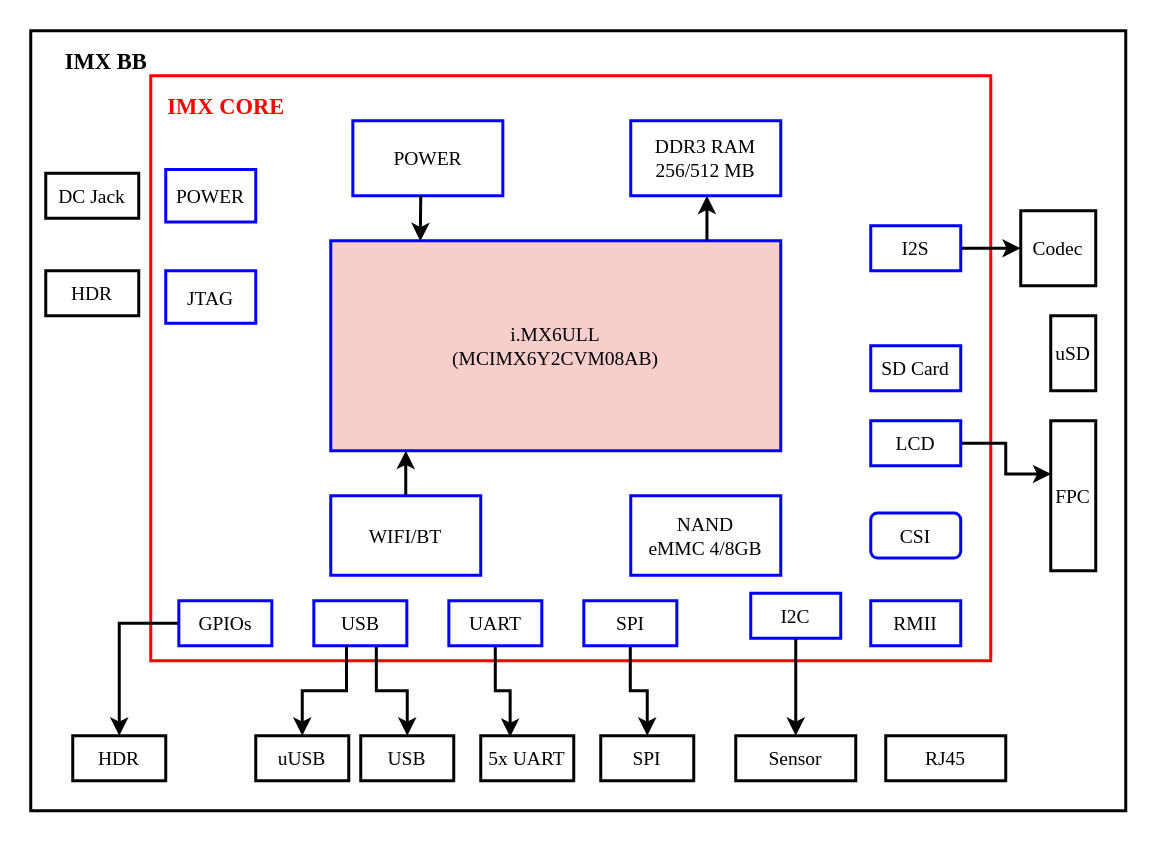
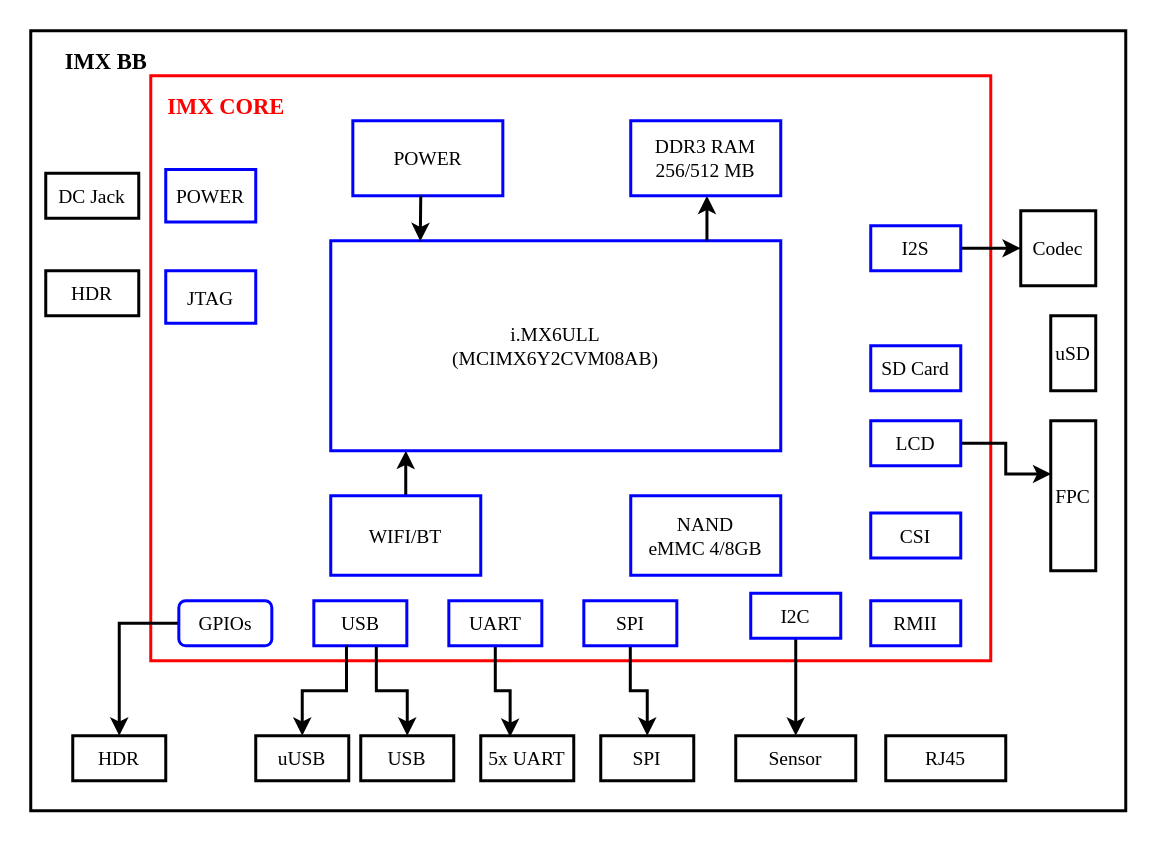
  <mxCell id="0" />
  <mxCell id="1" parent="0" />
  <mxCell id="2" value="" style="rounded=0;whiteSpace=wrap;html=1;gradientColor=none;fillColor=none;strokeWidth=2;strokeColor=#000000;fontFamily=Verdana;fontSize=13;" parent="1" vertex="1"><mxGeometry x="20" y="20" width="730" height="520" as="geometry" /></mxCell>
  <mxCell id="3" value="" style="rounded=0;whiteSpace=wrap;html=1;gradientColor=none;fillColor=none;strokeWidth=2;strokeColor=#FF0000;fontFamily=Verdana;fontSize=13;" parent="1" vertex="1"><mxGeometry x="100" y="50" width="560" height="390" as="geometry" /></mxCell>
- <mxCell id="4" value="i.MX6ULL&lt;br style=&quot;font-size: 13px;&quot;&gt;(MCIMX6Y2CVM08AB)" style="rounded=0;whiteSpace=wrap;html=1;fontFamily=Verdana;fontSize=13;strokeWidth=2;strokeColor=#0000FF;fillColor=#f8cecc;" parent="1" vertex="1"><mxGeometry x="220" y="160" width="300" height="140" as="geometry" /></mxCell>
+ <mxCell id="4" value="i.MX6ULL&lt;br style=&quot;font-size: 13px;&quot;&gt;(MCIMX6Y2CVM08AB)" style="rounded=0;whiteSpace=wrap;html=1;fontFamily=Verdana;fontSize=13;strokeWidth=2;strokeColor=#0000FF;" parent="1" vertex="1"><mxGeometry x="220" y="160" width="300" height="140" as="geometry" /></mxCell>
  <mxCell id="5" value="POWER" style="rounded=0;whiteSpace=wrap;html=1;fontFamily=Verdana;fontSize=13;strokeWidth=2;strokeColor=#0000FF;" parent="1" vertex="1"><mxGeometry x="234.72" y="80" width="100" height="50" as="geometry" /></mxCell>
  <mxCell id="6" style="edgeStyle=orthogonalEdgeStyle;rounded=0;orthogonalLoop=1;jettySize=auto;html=1;strokeWidth=2;exitX=0.836;exitY=-0.001;exitDx=0;exitDy=0;exitPerimeter=0;fontFamily=Verdana;fontSize=13;" parent="1" source="4" target="7" edge="1"><mxGeometry relative="1" as="geometry"><Array as="points"><mxPoint x="470" y="150" /></Array></mxGeometry></mxCell>
  <mxCell id="7" value="DDR3 RAM&lt;br style=&quot;font-size: 13px;&quot;&gt;256/512 MB" style="rounded=0;whiteSpace=wrap;html=1;fontFamily=Verdana;fontSize=13;strokeWidth=2;strokeColor=#0000FF;" parent="1" vertex="1"><mxGeometry x="420" y="80" width="100" height="50" as="geometry" /></mxCell>
  <mxCell id="8" value="NAND&lt;br style=&quot;font-size: 13px;&quot;&gt;eMMC 4/8GB" style="rounded=0;whiteSpace=wrap;html=1;fontFamily=Verdana;fontSize=13;strokeWidth=2;strokeColor=#0000FF;" parent="1" vertex="1"><mxGeometry x="420" y="330" width="100" height="53" as="geometry" /></mxCell>
  <mxCell id="9" style="edgeStyle=orthogonalEdgeStyle;rounded=0;orthogonalLoop=1;jettySize=auto;html=1;entryX=0.167;entryY=1;entryDx=0;entryDy=0;entryPerimeter=0;strokeWidth=2;fontFamily=Verdana;fontSize=13;" parent="1" source="10" target="4" edge="1"><mxGeometry relative="1" as="geometry" /></mxCell>
  <mxCell id="10" value="WIFI/BT" style="rounded=0;whiteSpace=wrap;html=1;fontFamily=Verdana;fontSize=13;strokeWidth=2;strokeColor=#0000FF;" parent="1" vertex="1"><mxGeometry x="220" y="330" width="100" height="53" as="geometry" /></mxCell>
  <mxCell id="11" value="" style="endArrow=classic;html=1;strokeWidth=2;exitX=0.199;exitY=0.002;exitDx=0;exitDy=0;exitPerimeter=0;entryX=0.199;entryY=0.002;entryDx=0;entryDy=0;entryPerimeter=0;fontFamily=Verdana;fontSize=13;" parent="1" target="4" edge="1"><mxGeometry width="50" height="50" relative="1" as="geometry"><mxPoint x="280" y="130" as="sourcePoint" /><mxPoint x="230" y="180" as="targetPoint" /></mxGeometry></mxCell>
  <mxCell id="12" value="&lt;font size=&quot;1&quot;&gt;&lt;b style=&quot;font-size: 15px&quot;&gt;IMX CORE&lt;/b&gt;&lt;/font&gt;" style="text;html=1;align=center;verticalAlign=middle;resizable=0;points=[];autosize=1;fontFamily=Verdana;fontSize=13;fontColor=#FF0000;" parent="1" vertex="1"><mxGeometry x="100" y="60" width="100" height="20" as="geometry" /></mxCell>
  <mxCell id="13" style="edgeStyle=orthogonalEdgeStyle;rounded=0;orthogonalLoop=1;jettySize=auto;html=1;entryX=0.5;entryY=0;entryDx=0;entryDy=0;strokeWidth=2;fontFamily=Verdana;fontSize=13;" parent="1" source="14" target="31" edge="1"><mxGeometry relative="1" as="geometry" /></mxCell>
- <mxCell id="14" value="GPIOs" style="rounded=0;whiteSpace=wrap;html=1;strokeColor=#0000FF;strokeWidth=2;fillColor=none;gradientColor=none;fontFamily=Verdana;fontSize=13;" parent="1" vertex="1"><mxGeometry x="118.72" y="400" width="62" height="30" as="geometry" /></mxCell>
+ <mxCell id="14" value="GPIOs" style="whiteSpace=wrap;html=1;strokeColor=#0000FF;strokeWidth=2;fillColor=none;gradientColor=none;fontFamily=Verdana;fontSize=13;rounded=1;" parent="1" vertex="1"><mxGeometry x="118.72" y="400" width="62" height="30" as="geometry" /></mxCell>
  <mxCell id="15" value="USB" style="rounded=0;whiteSpace=wrap;html=1;strokeColor=#0000FF;strokeWidth=2;fillColor=none;gradientColor=none;fontFamily=Verdana;fontSize=13;" parent="1" vertex="1"><mxGeometry x="208.72" y="400" width="62" height="30" as="geometry" /></mxCell>
  <mxCell id="16" style="edgeStyle=orthogonalEdgeStyle;rounded=0;orthogonalLoop=1;jettySize=auto;html=1;entryX=0.316;entryY=0.024;entryDx=0;entryDy=0;entryPerimeter=0;strokeWidth=2;fontFamily=Verdana;fontSize=13;" parent="1" source="17" target="36" edge="1"><mxGeometry relative="1" as="geometry" /></mxCell>
  <mxCell id="17" value="UART" style="rounded=0;whiteSpace=wrap;html=1;strokeColor=#0000FF;strokeWidth=2;fillColor=none;gradientColor=none;fontFamily=Verdana;fontSize=13;" parent="1" vertex="1"><mxGeometry x="298.72" y="400" width="62" height="30" as="geometry" /></mxCell>
  <mxCell id="18" value="" style="edgeStyle=orthogonalEdgeStyle;rounded=0;orthogonalLoop=1;jettySize=auto;html=1;strokeWidth=2;fontFamily=Verdana;fontSize=13;" parent="1" source="19" target="38" edge="1"><mxGeometry relative="1" as="geometry" /></mxCell>
  <mxCell id="19" value="SPI" style="rounded=0;whiteSpace=wrap;html=1;strokeColor=#0000FF;strokeWidth=2;fillColor=none;gradientColor=none;fontFamily=Verdana;fontSize=13;" parent="1" vertex="1"><mxGeometry x="388.72" y="400" width="62" height="30" as="geometry" /></mxCell>
  <mxCell id="20" value="" style="edgeStyle=orthogonalEdgeStyle;rounded=0;orthogonalLoop=1;jettySize=auto;html=1;strokeWidth=2;fontFamily=Verdana;fontSize=13;" parent="1" source="21" target="37" edge="1"><mxGeometry relative="1" as="geometry" /></mxCell>
  <mxCell id="21" value="I2C" style="rounded=0;whiteSpace=wrap;html=1;strokeColor=#0000FF;strokeWidth=2;fillColor=none;gradientColor=none;fontFamily=Verdana;fontSize=13;" parent="1" vertex="1"><mxGeometry x="500" y="395" width="60" height="30" as="geometry" /></mxCell>
  <mxCell id="22" value="RMII" style="rounded=0;whiteSpace=wrap;html=1;strokeColor=#0000FF;strokeWidth=2;fillColor=none;gradientColor=none;fontFamily=Verdana;fontSize=13;" parent="1" vertex="1"><mxGeometry x="580" y="400" width="60" height="30" as="geometry" /></mxCell>
  <mxCell id="23" value="POWER" style="rounded=0;whiteSpace=wrap;html=1;strokeColor=#0000FF;strokeWidth=2;fillColor=none;gradientColor=none;fontFamily=Verdana;fontSize=13;direction=north;" parent="1" vertex="1"><mxGeometry x="110" y="112.5" width="60" height="35" as="geometry" /></mxCell>
- <mxCell id="24" value="CSI" style="whiteSpace=wrap;html=1;strokeColor=#0000FF;strokeWidth=2;fillColor=none;gradientColor=none;fontFamily=Verdana;fontSize=13;rounded=1;" parent="1" vertex="1"><mxGeometry x="580" y="341.5" width="60" height="30" as="geometry" /></mxCell>
+ <mxCell id="24" value="CSI" style="rounded=0;whiteSpace=wrap;html=1;strokeColor=#0000FF;strokeWidth=2;fillColor=none;gradientColor=none;fontFamily=Verdana;fontSize=13;" parent="1" vertex="1"><mxGeometry x="580" y="341.5" width="60" height="30" as="geometry" /></mxCell>
  <mxCell id="25" style="edgeStyle=orthogonalEdgeStyle;rounded=0;orthogonalLoop=1;jettySize=auto;html=1;entryX=0.011;entryY=0.355;entryDx=0;entryDy=0;entryPerimeter=0;strokeWidth=2;fontFamily=Verdana;fontSize=13;" parent="1" source="26" target="40" edge="1"><mxGeometry relative="1" as="geometry" /></mxCell>
  <mxCell id="26" value="LCD" style="rounded=0;whiteSpace=wrap;html=1;strokeColor=#0000FF;strokeWidth=2;fillColor=none;gradientColor=none;fontFamily=Verdana;fontSize=13;" parent="1" vertex="1"><mxGeometry x="580" y="280" width="60" height="30" as="geometry" /></mxCell>
  <mxCell id="27" value="SD Card" style="rounded=0;whiteSpace=wrap;html=1;strokeColor=#0000FF;strokeWidth=2;fillColor=none;gradientColor=none;fontFamily=Verdana;fontSize=13;" parent="1" vertex="1"><mxGeometry x="580" y="230" width="60" height="30" as="geometry" /></mxCell>
  <mxCell id="28" value="" style="edgeStyle=orthogonalEdgeStyle;rounded=0;orthogonalLoop=1;jettySize=auto;html=1;strokeWidth=2;fontFamily=Verdana;fontSize=13;" parent="1" source="29" target="42" edge="1"><mxGeometry relative="1" as="geometry" /></mxCell>
  <mxCell id="29" value="I2S" style="rounded=0;whiteSpace=wrap;html=1;strokeColor=#0000FF;strokeWidth=2;fillColor=none;gradientColor=none;fontFamily=Verdana;fontSize=13;" parent="1" vertex="1"><mxGeometry x="580" y="150" width="60" height="30" as="geometry" /></mxCell>
  <mxCell id="30" value="JTAG" style="rounded=0;whiteSpace=wrap;html=1;strokeColor=#0000FF;strokeWidth=2;fillColor=none;gradientColor=none;fontFamily=Verdana;fontSize=13;direction=north;" parent="1" vertex="1"><mxGeometry x="110" y="180" width="60" height="35" as="geometry" /></mxCell>
  <mxCell id="31" value="HDR" style="rounded=0;whiteSpace=wrap;html=1;strokeColor=#000000;strokeWidth=2;fillColor=none;gradientColor=none;fontFamily=Verdana;fontSize=13;" parent="1" vertex="1"><mxGeometry x="48" y="490" width="62" height="30" as="geometry" /></mxCell>
  <mxCell id="32" style="edgeStyle=orthogonalEdgeStyle;rounded=0;orthogonalLoop=1;jettySize=auto;html=1;strokeWidth=2;fontFamily=Verdana;fontSize=13;exitX=0.351;exitY=0.996;exitDx=0;exitDy=0;exitPerimeter=0;" parent="1" source="15" target="33" edge="1"><mxGeometry relative="1" as="geometry" /></mxCell>
  <mxCell id="33" value="uUSB" style="rounded=0;whiteSpace=wrap;html=1;strokeColor=#000000;strokeWidth=2;fillColor=none;gradientColor=none;fontFamily=Verdana;fontSize=13;" parent="1" vertex="1"><mxGeometry x="170" y="490" width="62" height="30" as="geometry" /></mxCell>
  <mxCell id="34" style="edgeStyle=orthogonalEdgeStyle;rounded=0;orthogonalLoop=1;jettySize=auto;html=1;strokeWidth=2;fontFamily=Verdana;fontSize=13;exitX=0.672;exitY=1.02;exitDx=0;exitDy=0;exitPerimeter=0;" parent="1" source="15" target="35" edge="1"><mxGeometry relative="1" as="geometry" /></mxCell>
  <mxCell id="35" value="USB" style="rounded=0;whiteSpace=wrap;html=1;strokeColor=#000000;strokeWidth=2;fillColor=none;gradientColor=none;fontFamily=Verdana;fontSize=13;" parent="1" vertex="1"><mxGeometry x="240" y="490" width="62" height="30" as="geometry" /></mxCell>
  <mxCell id="36" value="5x UART" style="rounded=0;whiteSpace=wrap;html=1;strokeColor=#000000;strokeWidth=2;fillColor=none;gradientColor=none;fontFamily=Verdana;fontSize=13;" parent="1" vertex="1"><mxGeometry x="320" y="490" width="62" height="30" as="geometry" /></mxCell>
  <mxCell id="37" value="Sensor" style="rounded=0;whiteSpace=wrap;html=1;strokeColor=#000000;strokeWidth=2;fillColor=none;gradientColor=none;fontFamily=Verdana;fontSize=13;" parent="1" vertex="1"><mxGeometry x="490" y="490" width="80" height="30" as="geometry" /></mxCell>
  <mxCell id="38" value="SPI" style="rounded=0;whiteSpace=wrap;html=1;strokeColor=#000000;strokeWidth=2;fillColor=none;gradientColor=none;fontFamily=Verdana;fontSize=13;" parent="1" vertex="1"><mxGeometry x="400" y="490" width="62" height="30" as="geometry" /></mxCell>
  <mxCell id="39" value="RJ45" style="rounded=0;whiteSpace=wrap;html=1;strokeColor=#000000;strokeWidth=2;fillColor=none;gradientColor=none;fontFamily=Verdana;fontSize=13;" parent="1" vertex="1"><mxGeometry x="590" y="490" width="80" height="30" as="geometry" /></mxCell>
  <mxCell id="40" value="FPC" style="rounded=0;whiteSpace=wrap;html=1;strokeColor=#000000;strokeWidth=2;fillColor=none;gradientColor=none;fontFamily=Verdana;fontSize=13;" parent="1" vertex="1"><mxGeometry x="700" y="280" width="30" height="100" as="geometry" /></mxCell>
  <mxCell id="41" value="uSD" style="rounded=0;whiteSpace=wrap;html=1;strokeColor=#000000;strokeWidth=2;fillColor=none;gradientColor=none;fontFamily=Verdana;fontSize=13;" parent="1" vertex="1"><mxGeometry x="700" y="210" width="30" height="50" as="geometry" /></mxCell>
  <mxCell id="42" value="Codec" style="rounded=0;whiteSpace=wrap;html=1;strokeColor=#000000;strokeWidth=2;fillColor=none;gradientColor=none;fontFamily=Verdana;fontSize=13;" parent="1" vertex="1"><mxGeometry x="680" y="140" width="50" height="50" as="geometry" /></mxCell>
  <mxCell id="43" value="DC Jack" style="rounded=0;whiteSpace=wrap;html=1;strokeColor=#000000;strokeWidth=2;fillColor=none;gradientColor=none;fontFamily=Verdana;fontSize=13;" parent="1" vertex="1"><mxGeometry x="30" y="115" width="62" height="30" as="geometry" /></mxCell>
  <mxCell id="44" value="HDR" style="rounded=0;whiteSpace=wrap;html=1;strokeColor=#000000;strokeWidth=2;fillColor=none;gradientColor=none;fontFamily=Verdana;fontSize=13;" parent="1" vertex="1"><mxGeometry x="30" y="180" width="62" height="30" as="geometry" /></mxCell>
  <mxCell id="45" value="&lt;font size=&quot;1&quot;&gt;&lt;b style=&quot;font-size: 15px&quot;&gt;IMX BB&lt;/b&gt;&lt;/font&gt;" style="text;html=1;align=center;verticalAlign=middle;resizable=0;points=[];autosize=1;fontFamily=Verdana;fontSize=13;" parent="1" vertex="1"><mxGeometry x="30" y="30" width="80" height="20" as="geometry" /></mxCell>
